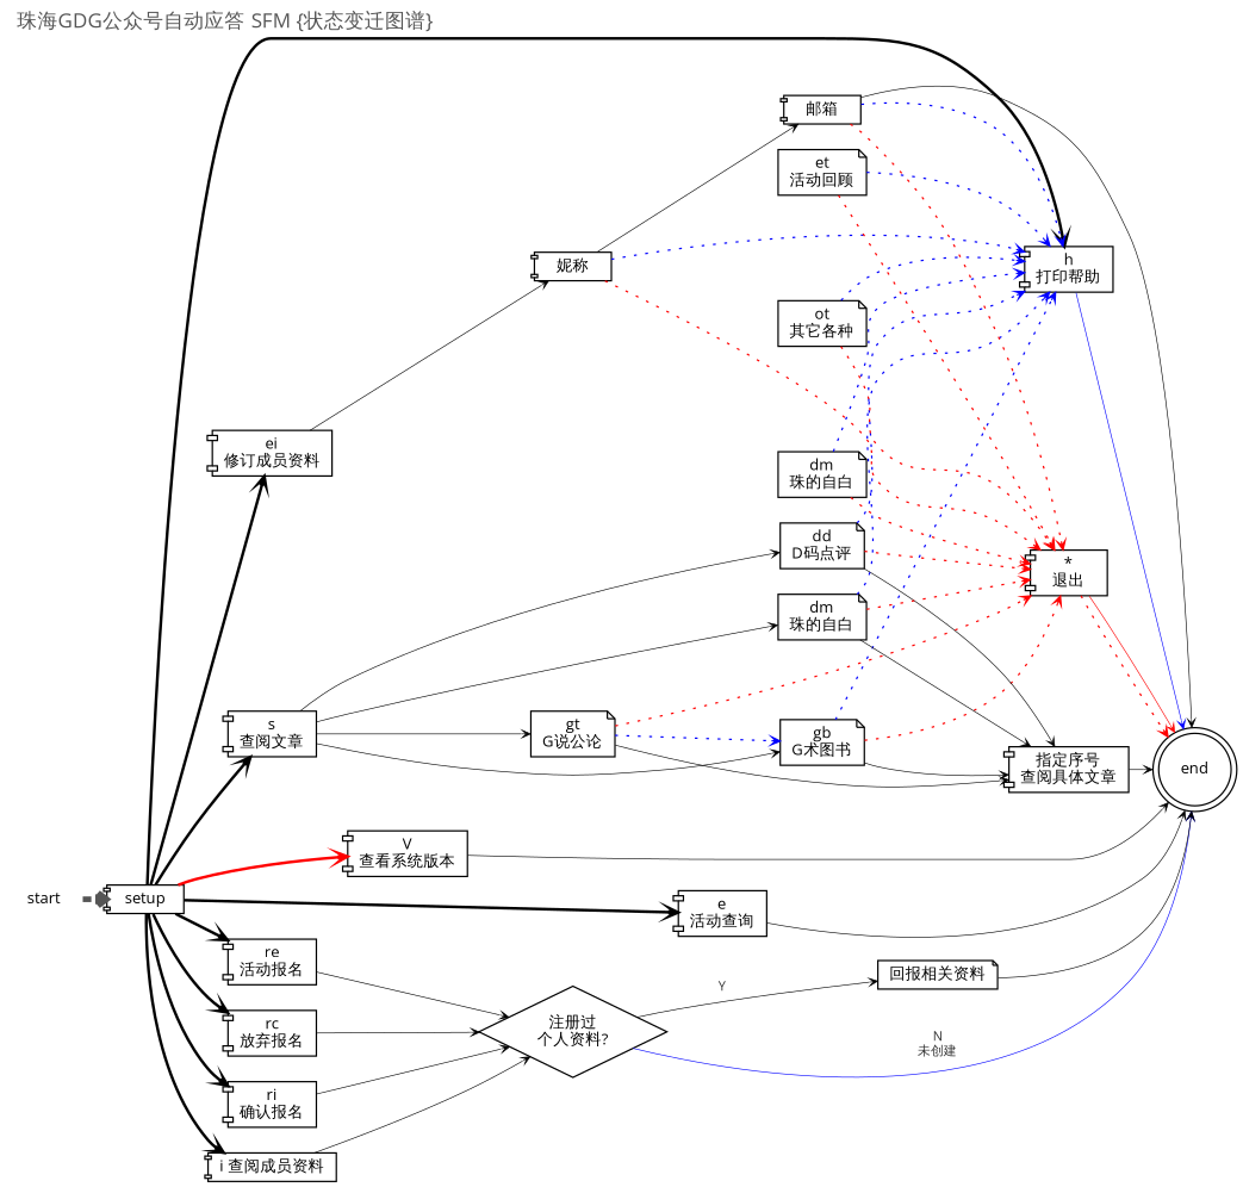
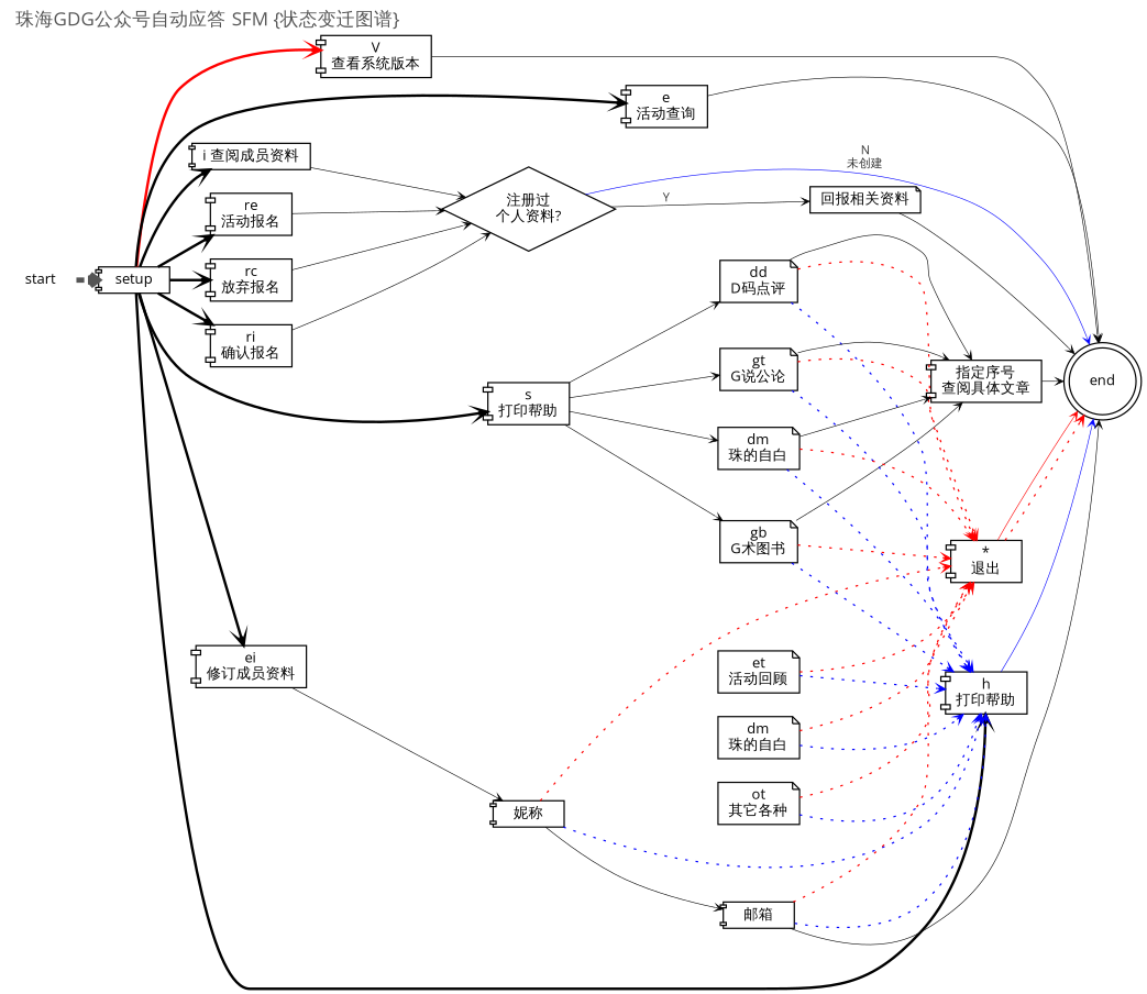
  digraph {
    fontcolor="#555555"
    fontname="Open Sans"
    fontsize=14.0
    label="珠海GDG公众号自动应答 SFM {状态变迁图谱}"
    labeljust=l
    labelloc=t
    rankdir=LR
    ranksep=0.2
    node [fontname="Open Sans" fontsize=11.0 shape=component]
    edge [arrowhead=vee arrowsize=0.6 arrowtail=none fontcolor="#333333" fontname="Open Sans" fontsize=9.0 style="setlinewidth(0.5)"]
    start [height=0.2 shape=plaintext]
    n2 [height=0.2 label=setup]
    n3 [height=0.2 label="h\n打印帮助"]
    n4 [height=0.2 label="V\n查看系统版本"]
    n5 [height=0.2 label="e\n活动查询"]
    n6 [height=0.2 label="re\n活动报名"]
    n7 [height=0.2 label="rc\n放弃报名"]
    n8 [height=0.2 label="ri\n确认报名"]
    n9 [height=0.2 label="i 查阅成员资料"]
    n10 [height=0.2 label="ei\n修订成员资料"]
-   n11 [height=0.2 label="s\n查阅文章"]
+   n11 [height=0.2 label="s\n打印帮助"]
    n12 [height=0.2 label=end shape=doublecircle]
    n13 [height=0.2 label="注册过\n个人资料?" shape=diamond]
    n14 [height=0.2 label="妮称"]
    n15 [height=0.2 label="gb\nG术图书" shape=note]
    n16 [height=0.2 label="dd\nD码点评" shape=note]
    n17 [height=0.2 label="gt\nG说公论" shape=note]
    n18 [height=0.2 label="dm\n珠的自白" shape=note]
    n19 [height=0.2 label="*\n退出"]
    n20 [height=0.2 label="回报相关资料" shape=note]
    n21 [height=0.2 label="邮箱"]
    n22 [height=0.2 label="指定序号\n查阅具体文章"]
    n23 [height=0.2 label="dm\n珠的自白" shape=note]
    n24 [height=0.2 label="et\n活动回顾" shape=note]
    n25 [height=0.2 label="ot\n其它各种" shape=note]
    start -> n2 [color="#555555" style="dashed,setlinewidth(4)"]
    n2 -> n3 [style="setlinewidth(2)"]
    n2 -> n4 [color=red style="setlinewidth(2)"]
    n2 -> n5 [style="setlinewidth(2)"]
    n2 -> n6 [style="setlinewidth(2)"]
    n2 -> n7 [style="setlinewidth(2)"]
    n2 -> n8 [style="setlinewidth(2)"]
    n2 -> n9 [style="setlinewidth(2)"]
    n2 -> n10 [style="setlinewidth(2)"]
    n2 -> n11 [style="setlinewidth(2)"]
    n3 -> n12 [color=blue]
    n4 -> n12
    n5 -> n12
    n6 -> n13
    n7 -> n13
    n8 -> n13
    n9 -> n13
    n10 -> n14
    n11 -> n15
    n11 -> n16
    n11 -> n17
    n11 -> n18
    n13 -> n12 [color=blue label="N\n未创建"]
    n13 -> n20 [label=Y]
    n14 -> n3 [color=blue style=dotted]
    n14 -> n19 [color=red style=dotted]
    n14 -> n21
    n15 -> n3 [color=blue style=dotted]
    n15 -> n19 [color=red style=dotted]
    n15 -> n22
    n16 -> n3 [color=blue style=dotted]
    n16 -> n19 [color=red style=dotted]
    n16 -> n22
-   n17 -> n15 [color=blue style=dotted]
+   n17 -> n3 [color=blue style=dotted]
    n17 -> n19 [color=red style=dotted]
    n17 -> n22
    n18 -> n3 [color=blue style=dotted]
    n18 -> n19 [color=red style=dotted]
    n18 -> n22
    n19 -> n12 [color=red style=dotted]
    n19 -> n12 [color=red]
    n20 -> n12
    n21 -> n3 [color=blue style=dotted]
    n21 -> n12
    n21 -> n19 [color=red style=dotted]
    n22 -> n12
    n23 -> n3 [color=blue style=dotted]
    n23 -> n19 [color=red style=dotted]
    n24 -> n3 [color=blue style=dotted]
    n24 -> n19 [color=red style=dotted]
    n25 -> n3 [color=blue style=dotted]
    n25 -> n19 [color=red style=dotted]
  }
